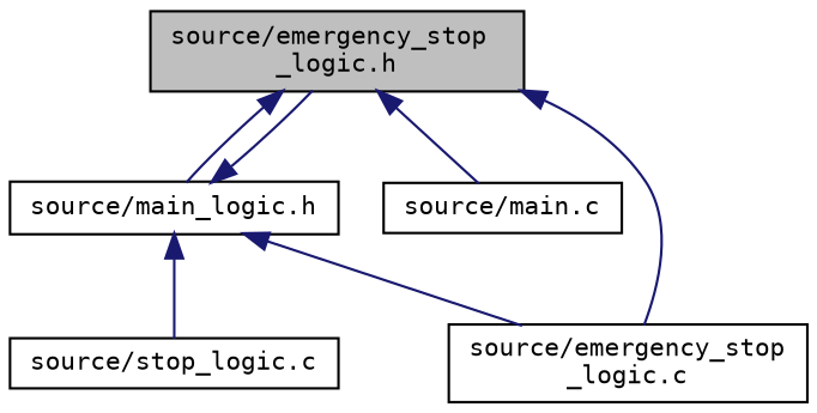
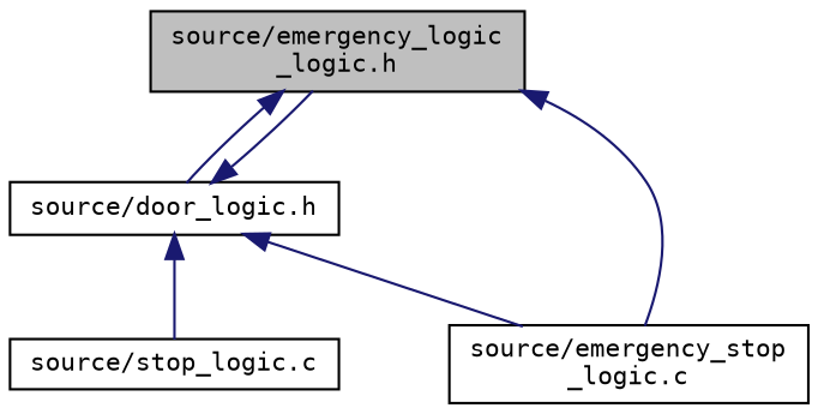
  digraph {
    fontname="DejaVu Sans Mono"
    node [color=black fillcolor=white fontname="DejaVu Sans Mono" fontsize=10 shape=record style=filled]
    edge [color=midnightblue dir=back fontname="DejaVu Sans Mono" fontsize=10 labelfontname=Helvetica labelfontsize=10 style=solid]
-   n1 [fillcolor=grey75 fontcolor=black height=0.2 label="source/emergency_stop\l_logic.h" width=0.4]
-   n2 [height=0.2 label="source/main_logic.h" width=0.4]
-   n3 [height=0.2 label="source/main.c" width=0.4]
+   n1 [fillcolor=grey75 fontcolor=black height=0.2 label="source/emergency_logic\l_logic.h" width=0.4]
+   n2 [height=0.2 label="source/door_logic.h" width=0.4]
    n4 [height=0.2 label="source/emergency_stop\l_logic.c" width=0.4]
    n5 [height=0.2 label="source/stop_logic.c" width=0.4]
    n1 -> n2
-   n1 -> n3
    n1 -> n4
    n2 -> n1
    n2 -> n4
    n2 -> n5
  }
